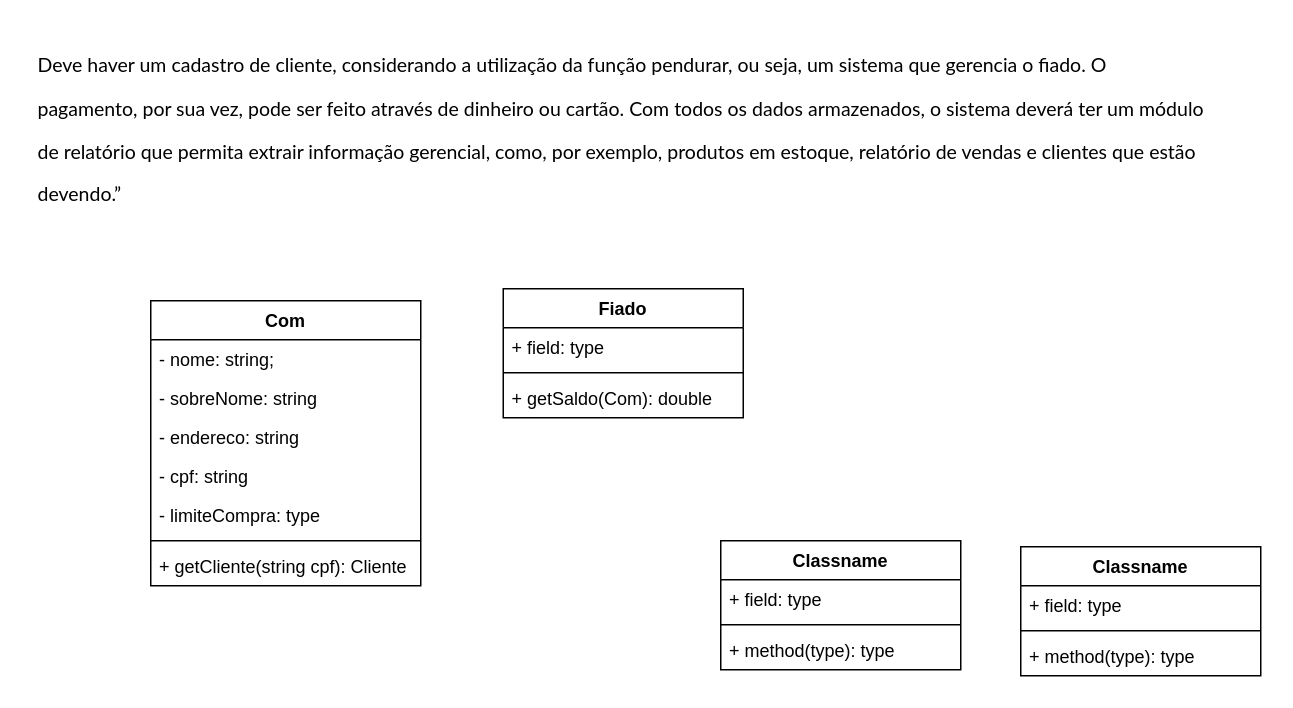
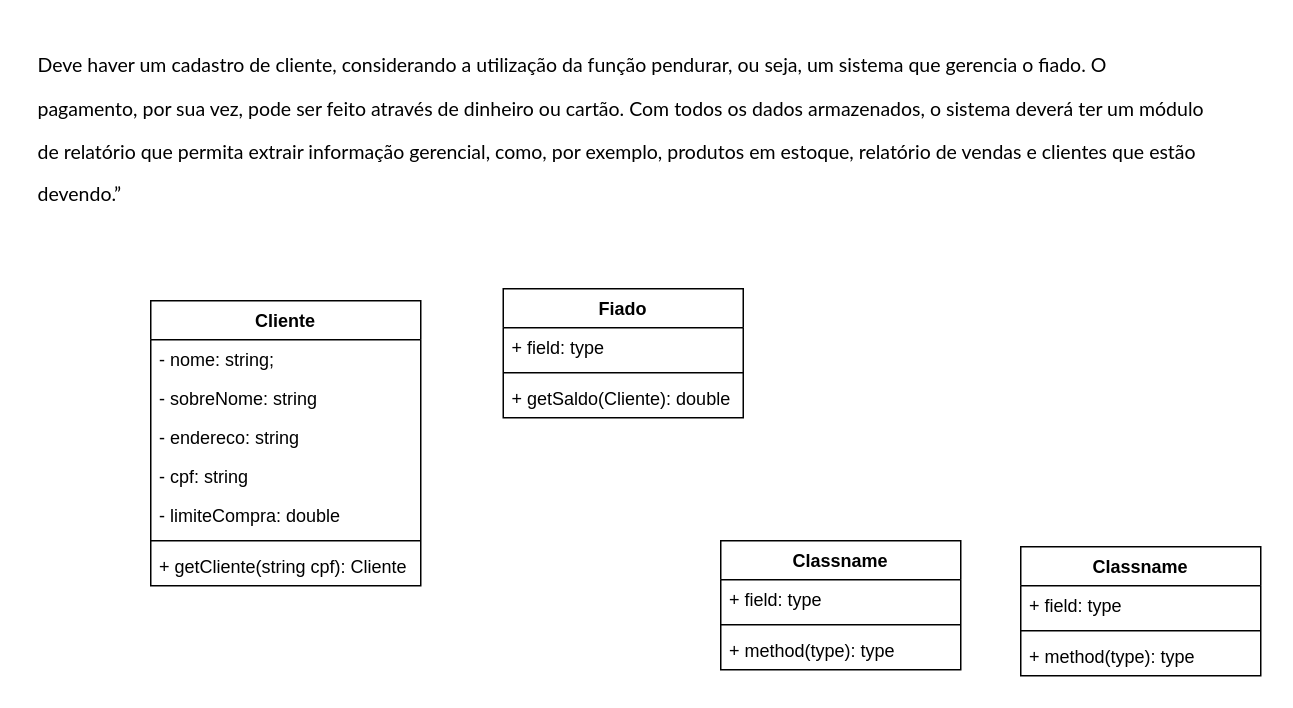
  <mxCell id="0" />
  <mxCell id="1" parent="0" />
- <mxCell id="2" value="Com" style="swimlane;fontStyle=1;align=center;verticalAlign=top;childLayout=stackLayout;horizontal=1;startSize=26;horizontalStack=0;resizeParent=1;resizeParentMax=0;resizeLast=0;collapsible=1;marginBottom=0;" vertex="1" parent="1"><mxGeometry x="100" y="200" width="180" height="190" as="geometry"><mxRectangle x="80" y="-60" width="70" height="26" as="alternateBounds" /></mxGeometry></mxCell>
+ <mxCell id="2" value="Cliente" style="swimlane;fontStyle=1;align=center;verticalAlign=top;childLayout=stackLayout;horizontal=1;startSize=26;horizontalStack=0;resizeParent=1;resizeParentMax=0;resizeLast=0;collapsible=1;marginBottom=0;" vertex="1" parent="1"><mxGeometry x="100" y="200" width="180" height="190" as="geometry"><mxRectangle x="80" y="-60" width="70" height="26" as="alternateBounds" /></mxGeometry></mxCell>
  <mxCell id="3" value="- nome: string;" style="text;strokeColor=none;fillColor=none;align=left;verticalAlign=top;spacingLeft=4;spacingRight=4;overflow=hidden;rotatable=0;points=[[0,0.5],[1,0.5]];portConstraint=eastwest;" vertex="1" parent="2"><mxGeometry y="26" width="180" height="26" as="geometry" /></mxCell>
  <mxCell id="4" value="- sobreNome: string" style="text;strokeColor=none;fillColor=none;align=left;verticalAlign=top;spacingLeft=4;spacingRight=4;overflow=hidden;rotatable=0;points=[[0,0.5],[1,0.5]];portConstraint=eastwest;" vertex="1" parent="2"><mxGeometry y="52" width="180" height="26" as="geometry" /></mxCell>
  <mxCell id="5" value="- endereco: string" style="text;strokeColor=none;fillColor=none;align=left;verticalAlign=top;spacingLeft=4;spacingRight=4;overflow=hidden;rotatable=0;points=[[0,0.5],[1,0.5]];portConstraint=eastwest;" vertex="1" parent="2"><mxGeometry y="78" width="180" height="26" as="geometry" /></mxCell>
  <mxCell id="6" value="- cpf: string" style="text;strokeColor=none;fillColor=none;align=left;verticalAlign=top;spacingLeft=4;spacingRight=4;overflow=hidden;rotatable=0;points=[[0,0.5],[1,0.5]];portConstraint=eastwest;" vertex="1" parent="2"><mxGeometry y="104" width="180" height="26" as="geometry" /></mxCell>
- <mxCell id="7" value="- limiteCompra: type" style="text;strokeColor=none;fillColor=none;align=left;verticalAlign=top;spacingLeft=4;spacingRight=4;overflow=hidden;rotatable=0;points=[[0,0.5],[1,0.5]];portConstraint=eastwest;" vertex="1" parent="2"><mxGeometry y="130" width="180" height="26" as="geometry" /></mxCell>
+ <mxCell id="7" value="- limiteCompra: double" style="text;strokeColor=none;fillColor=none;align=left;verticalAlign=top;spacingLeft=4;spacingRight=4;overflow=hidden;rotatable=0;points=[[0,0.5],[1,0.5]];portConstraint=eastwest;" vertex="1" parent="2"><mxGeometry y="130" width="180" height="26" as="geometry" /></mxCell>
  <mxCell id="8" value="" style="line;strokeWidth=1;fillColor=none;align=left;verticalAlign=middle;spacingTop=-1;spacingLeft=3;spacingRight=3;rotatable=0;labelPosition=right;points=[];portConstraint=eastwest;" vertex="1" parent="2"><mxGeometry y="156" width="180" height="8" as="geometry" /></mxCell>
  <mxCell id="9" value="+ getCliente(string cpf): Cliente" style="text;strokeColor=none;fillColor=none;align=left;verticalAlign=top;spacingLeft=4;spacingRight=4;overflow=hidden;rotatable=0;points=[[0,0.5],[1,0.5]];portConstraint=eastwest;" vertex="1" parent="2"><mxGeometry y="164" width="180" height="26" as="geometry" /></mxCell>
  <mxCell id="10" value="&lt;h1&gt;&lt;span style=&quot;font-family: &amp;#34;lato&amp;#34; , sans-serif ; font-size: 13px ; font-weight: 400 ; text-align: justify ; background-color: rgb(255 , 255 , 255)&quot;&gt;Deve haver um cadastro de cliente, considerando a utilização da função pendurar, ou seja, um sistema que gerencia o fiado. O pagamento, por sua vez, pode ser feito através de dinheiro ou cartão. Com todos os dados armazenados, o sistema deverá ter um módulo de relatório que permita extrair informação gerencial, como, por exemplo, produtos em estoque, relatório de vendas e clientes que estão devendo.”&lt;/span&gt;&lt;br&gt;&lt;/h1&gt;" style="text;html=1;strokeColor=none;fillColor=none;spacing=5;spacingTop=-20;whiteSpace=wrap;overflow=hidden;rounded=0;" vertex="1" parent="1"><mxGeometry y="20" width="790" height="120" as="geometry" x="20" /></mxCell>
  <mxCell id="11" value="Fiado" style="swimlane;fontStyle=1;align=center;verticalAlign=top;childLayout=stackLayout;horizontal=1;startSize=26;horizontalStack=0;resizeParent=1;resizeParentMax=0;resizeLast=0;collapsible=1;marginBottom=0;" vertex="1" parent="1"><mxGeometry x="335" y="192" width="160" height="86" as="geometry"><mxRectangle x="360" y="-60" width="60" height="26" as="alternateBounds" /></mxGeometry></mxCell>
  <mxCell id="12" value="+ field: type" style="text;strokeColor=none;fillColor=none;align=left;verticalAlign=top;spacingLeft=4;spacingRight=4;overflow=hidden;rotatable=0;points=[[0,0.5],[1,0.5]];portConstraint=eastwest;" vertex="1" parent="11"><mxGeometry y="26" width="160" height="26" as="geometry" /></mxCell>
  <mxCell id="13" value="" style="line;strokeWidth=1;fillColor=none;align=left;verticalAlign=middle;spacingTop=-1;spacingLeft=3;spacingRight=3;rotatable=0;labelPosition=right;points=[];portConstraint=eastwest;" vertex="1" parent="11"><mxGeometry y="52" width="160" height="8" as="geometry" /></mxCell>
- <mxCell id="14" value="+ getSaldo(Com): double" style="text;strokeColor=none;fillColor=none;align=left;verticalAlign=top;spacingLeft=4;spacingRight=4;overflow=hidden;rotatable=0;points=[[0,0.5],[1,0.5]];portConstraint=eastwest;" vertex="1" parent="11"><mxGeometry y="60" width="160" height="26" as="geometry" /></mxCell>
+ <mxCell id="14" value="+ getSaldo(Cliente): double" style="text;strokeColor=none;fillColor=none;align=left;verticalAlign=top;spacingLeft=4;spacingRight=4;overflow=hidden;rotatable=0;points=[[0,0.5],[1,0.5]];portConstraint=eastwest;" vertex="1" parent="11"><mxGeometry y="60" width="160" height="26" as="geometry" /></mxCell>
  <mxCell id="15" value="Classname" style="swimlane;fontStyle=1;align=center;verticalAlign=top;childLayout=stackLayout;horizontal=1;startSize=26;horizontalStack=0;resizeParent=1;resizeParentMax=0;resizeLast=0;collapsible=1;marginBottom=0;" vertex="1" parent="1"><mxGeometry x="680" y="364" width="160" height="86" as="geometry" /></mxCell>
  <mxCell id="16" value="+ field: type" style="text;strokeColor=none;fillColor=none;align=left;verticalAlign=top;spacingLeft=4;spacingRight=4;overflow=hidden;rotatable=0;points=[[0,0.5],[1,0.5]];portConstraint=eastwest;" vertex="1" parent="15"><mxGeometry y="26" width="160" height="26" as="geometry" /></mxCell>
  <mxCell id="17" value="" style="line;strokeWidth=1;fillColor=none;align=left;verticalAlign=middle;spacingTop=-1;spacingLeft=3;spacingRight=3;rotatable=0;labelPosition=right;points=[];portConstraint=eastwest;" vertex="1" parent="15"><mxGeometry y="52" width="160" height="8" as="geometry" /></mxCell>
  <mxCell id="18" value="+ method(type): type" style="text;strokeColor=none;fillColor=none;align=left;verticalAlign=top;spacingLeft=4;spacingRight=4;overflow=hidden;rotatable=0;points=[[0,0.5],[1,0.5]];portConstraint=eastwest;" vertex="1" parent="15"><mxGeometry y="60" width="160" height="26" as="geometry" /></mxCell>
  <mxCell id="19" value="Classname" style="swimlane;fontStyle=1;align=center;verticalAlign=top;childLayout=stackLayout;horizontal=1;startSize=26;horizontalStack=0;resizeParent=1;resizeParentMax=0;resizeLast=0;collapsible=1;marginBottom=0;" vertex="1" parent="1"><mxGeometry x="480" y="360" width="160" height="86" as="geometry" /></mxCell>
  <mxCell id="20" value="+ field: type" style="text;strokeColor=none;fillColor=none;align=left;verticalAlign=top;spacingLeft=4;spacingRight=4;overflow=hidden;rotatable=0;points=[[0,0.5],[1,0.5]];portConstraint=eastwest;" vertex="1" parent="19"><mxGeometry y="26" width="160" height="26" as="geometry" /></mxCell>
  <mxCell id="21" value="" style="line;strokeWidth=1;fillColor=none;align=left;verticalAlign=middle;spacingTop=-1;spacingLeft=3;spacingRight=3;rotatable=0;labelPosition=right;points=[];portConstraint=eastwest;" vertex="1" parent="19"><mxGeometry y="52" width="160" height="8" as="geometry" /></mxCell>
  <mxCell id="22" value="+ method(type): type" style="text;strokeColor=none;fillColor=none;align=left;verticalAlign=top;spacingLeft=4;spacingRight=4;overflow=hidden;rotatable=0;points=[[0,0.5],[1,0.5]];portConstraint=eastwest;" vertex="1" parent="19"><mxGeometry y="60" width="160" height="26" as="geometry" /></mxCell>
